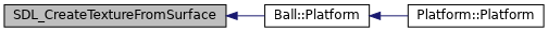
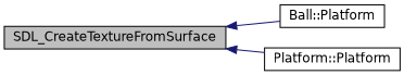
  digraph {
    rankdir=LR
    node [color=black fillcolor=white fontname=Helvetica fontsize=12 shape=record style=filled]
    edge [color=midnightblue dir=back fontname=Helvetica fontsize=12 labelfontname=Helvetica labelfontsize=12 style=solid]
    n1 [fillcolor=grey75 fontcolor=black height=0.2 label=SDL_CreateTextureFromSurface width=0.4]
    n2 [height=0.2 label="Ball::Platform" width=0.4]
    n3 [height=0.2 label="Platform::Platform" width=0.4]
    n1 -> n2
-   n2 -> n3
+   n1 -> n3
  }
